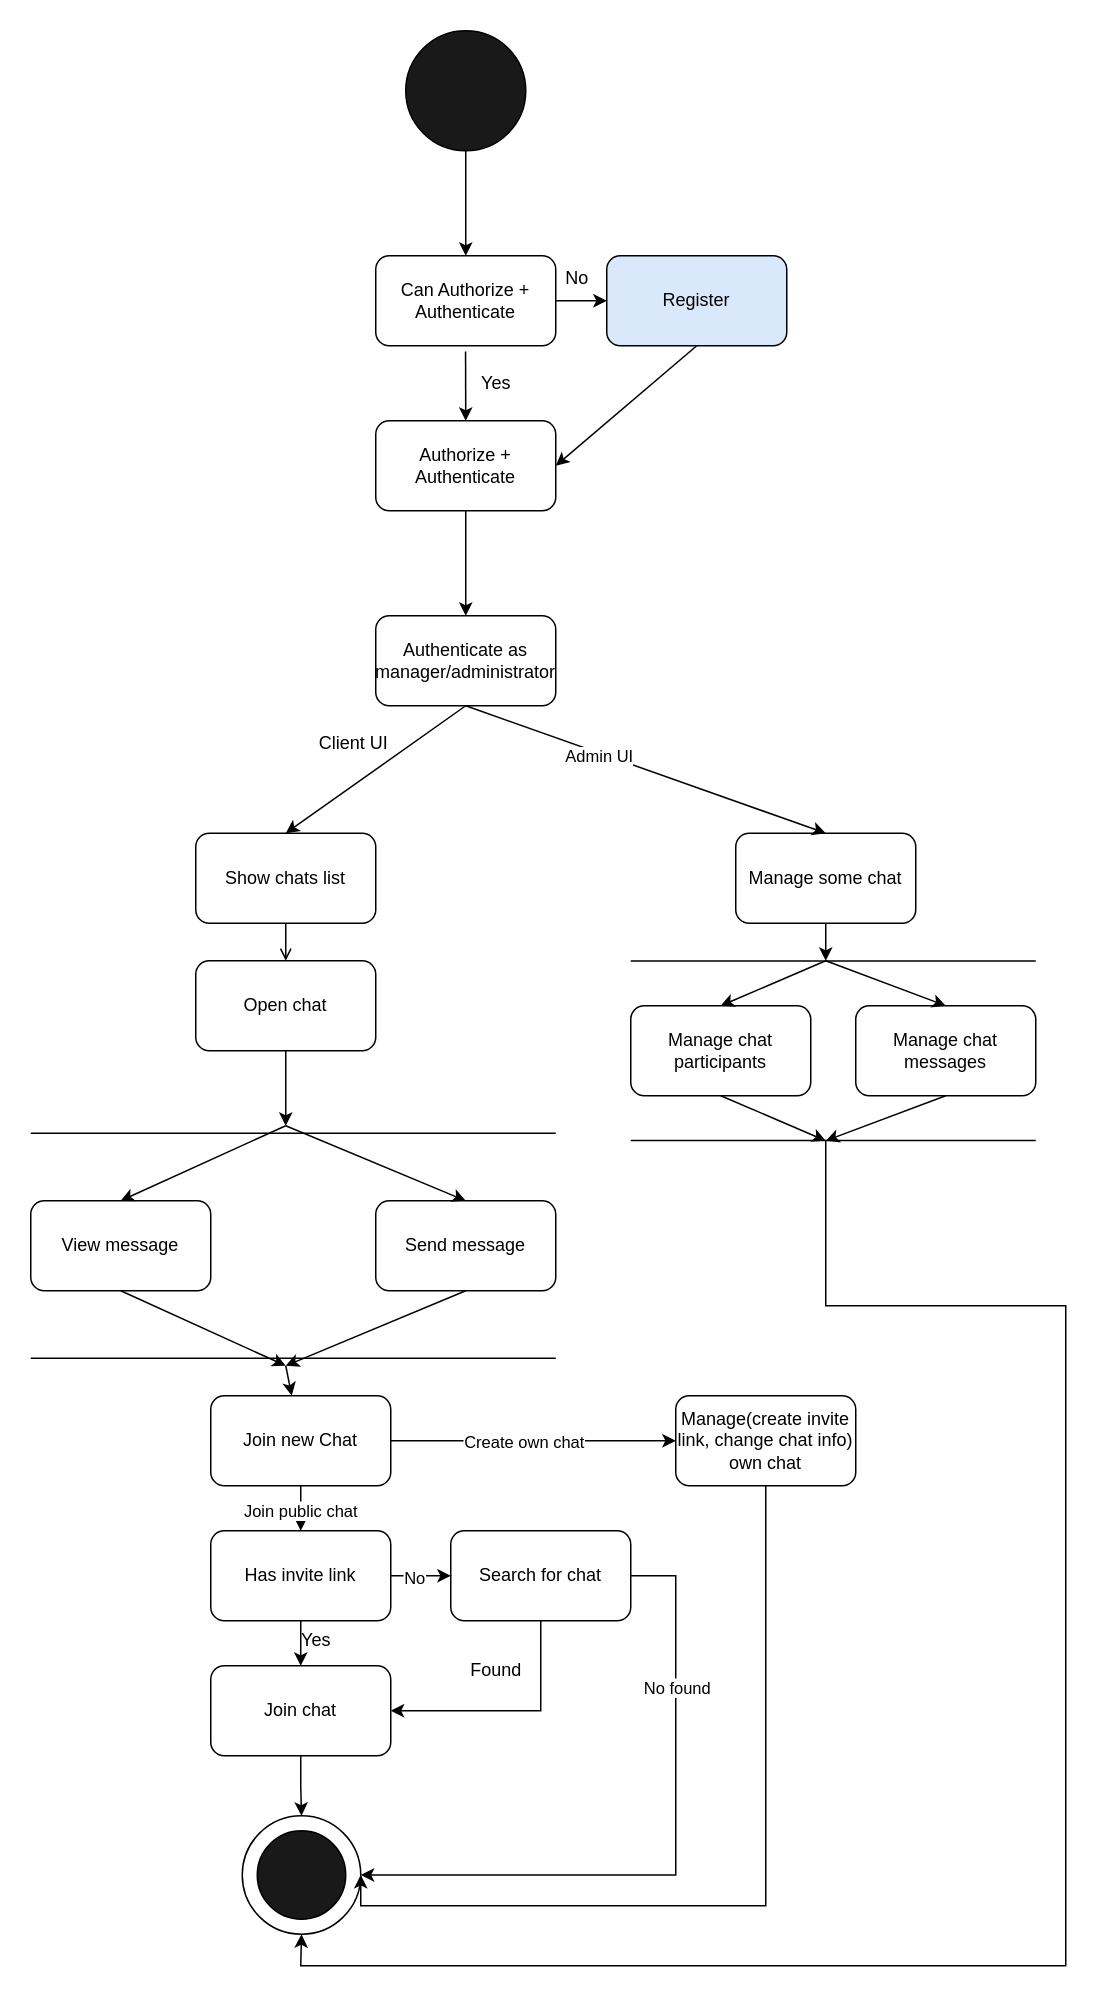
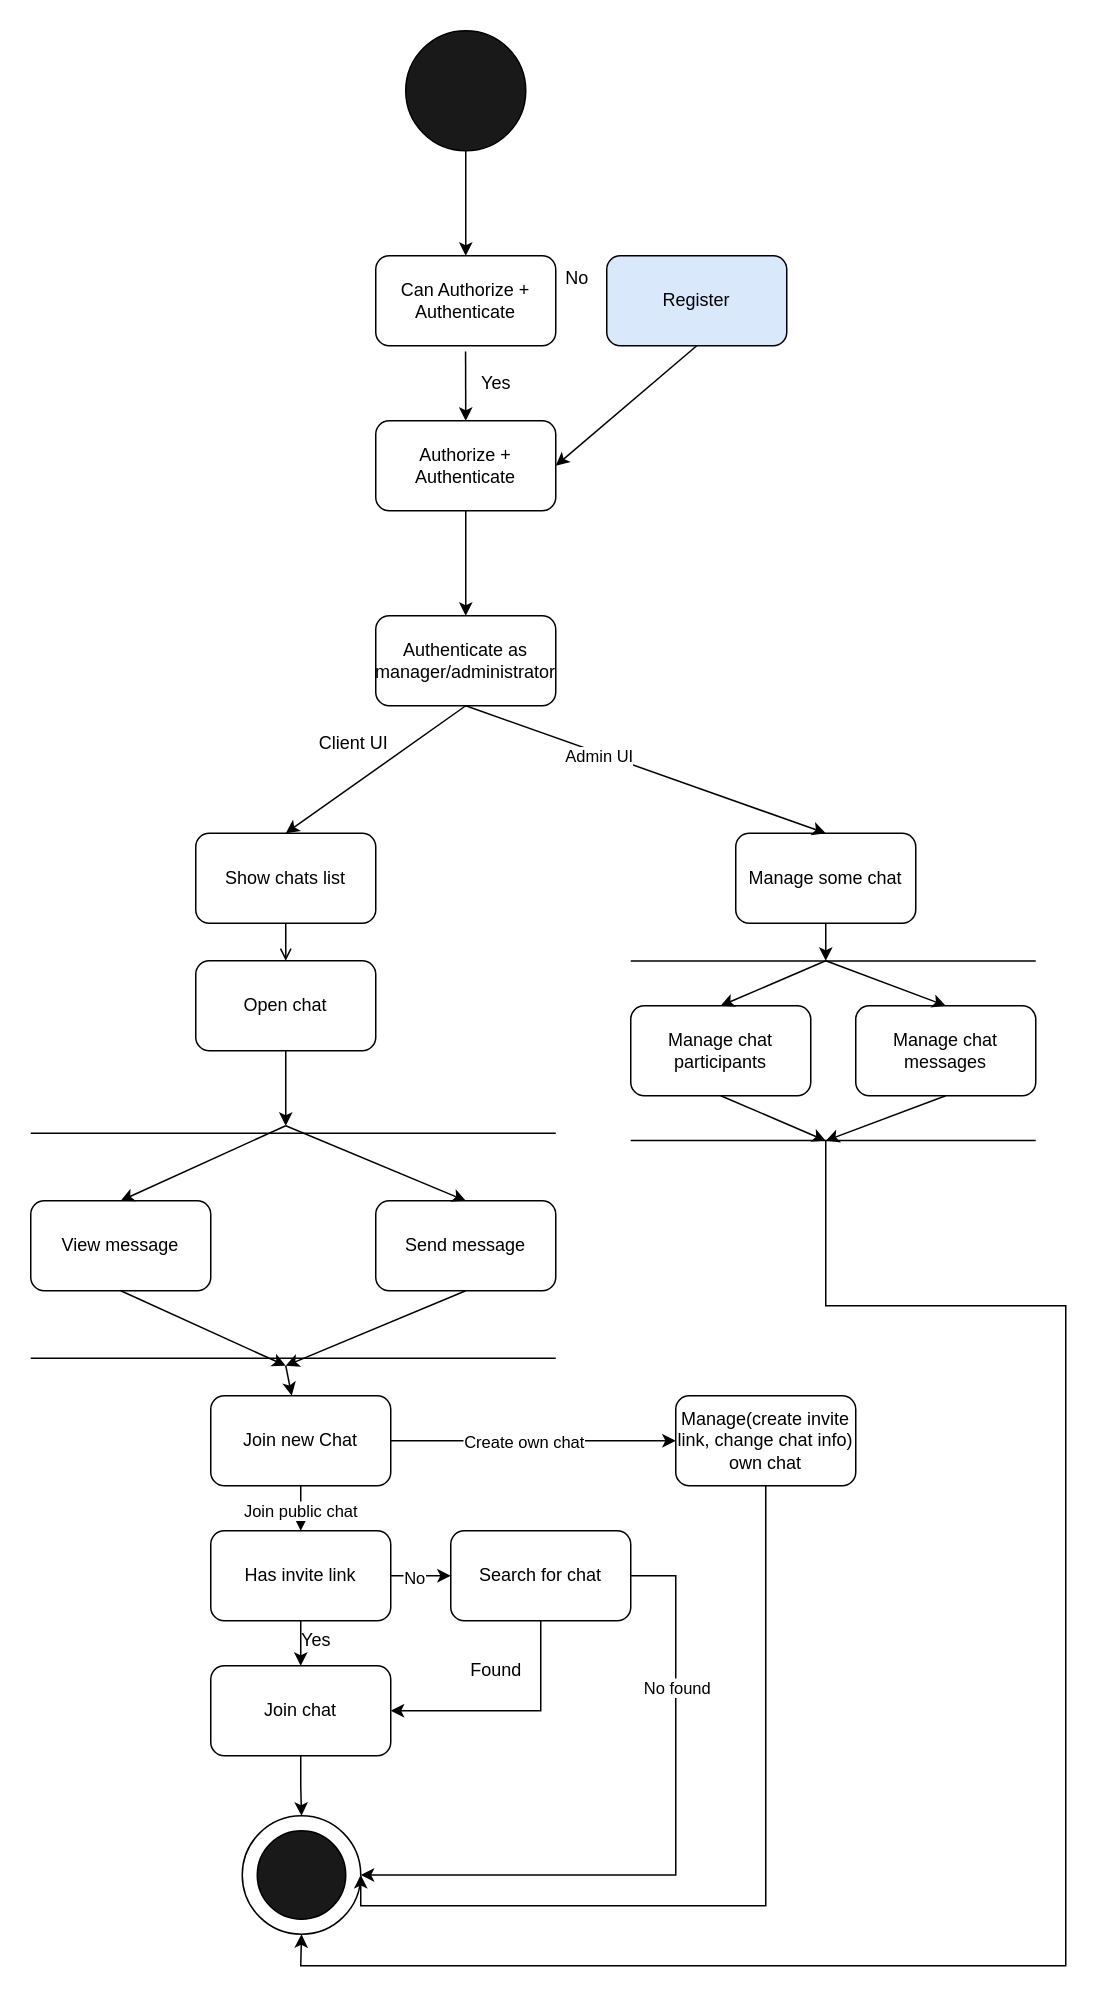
  <mxCell id="0" />
  <mxCell id="1" parent="0" />
  <mxCell id="2" value="" style="ellipse;whiteSpace=wrap;html=1;aspect=fixed;fillColor=#191919;" vertex="1" parent="1"><mxGeometry x="270" y="20" width="80" height="80" as="geometry" /></mxCell>
  <mxCell id="3" value="Authorize + Authenticate" style="rounded=1;whiteSpace=wrap;html=1;" vertex="1" parent="1"><mxGeometry x="250" y="280" width="120" height="60" as="geometry" /></mxCell>
  <mxCell id="4" value="Can Authorize + Authenticate" style="rounded=1;whiteSpace=wrap;html=1;" vertex="1" parent="1"><mxGeometry x="250" y="170" width="120" height="60" as="geometry" /></mxCell>
  <mxCell id="5" value="" style="endArrow=classic;html=1;rounded=0;exitX=0.499;exitY=1.064;exitDx=0;exitDy=0;exitPerimeter=0;entryX=0.5;entryY=0;entryDx=0;entryDy=0;" edge="1" parent="1" source="4" target="3"><mxGeometry width="50" height="50" relative="1" as="geometry"><mxPoint x="250" y="310" as="sourcePoint" /><mxPoint x="300" y="260" as="targetPoint" /></mxGeometry></mxCell>
  <mxCell id="6" value="Yes&lt;br&gt;" style="text;html=1;align=center;verticalAlign=middle;resizable=0;points=[];autosize=1;strokeColor=none;fillColor=none;" vertex="1" parent="1"><mxGeometry x="310" y="240" width="40" height="30" as="geometry" /></mxCell>
  <mxCell id="7" value="Register" style="rounded=1;whiteSpace=wrap;html=1;fillColor=#dae8fc;" vertex="1" parent="1"><mxGeometry x="404" y="170" width="120" height="60" as="geometry" /></mxCell>
  <mxCell id="8" value="" style="endArrow=classic;html=1;rounded=0;exitX=0.5;exitY=1;exitDx=0;exitDy=0;entryX=0.5;entryY=0;entryDx=0;entryDy=0;" edge="1" parent="1" source="2" target="4"><mxGeometry width="50" height="50" relative="1" as="geometry"><mxPoint x="160" y="200" as="sourcePoint" /><mxPoint x="210" y="150" as="targetPoint" /></mxGeometry></mxCell>
- <mxCell id="9" value="" style="endArrow=classic;html=1;rounded=0;exitX=1;exitY=0.5;exitDx=0;exitDy=0;" edge="1" parent="1" source="4" target="7"><mxGeometry width="50" height="50" relative="1" as="geometry"><mxPoint x="420" y="170" as="sourcePoint" /><mxPoint x="470" y="120" as="targetPoint" /></mxGeometry></mxCell>
  <mxCell id="10" value="No" style="text;html=1;align=center;verticalAlign=middle;resizable=0;points=[];autosize=1;strokeColor=none;fillColor=none;" vertex="1" parent="1"><mxGeometry x="364" y="170" width="40" height="30" as="geometry" /></mxCell>
  <mxCell id="11" value="" style="endArrow=classic;html=1;rounded=0;exitX=0.5;exitY=1;exitDx=0;exitDy=0;entryX=1;entryY=0.5;entryDx=0;entryDy=0;" edge="1" parent="1" source="7" target="3"><mxGeometry width="50" height="50" relative="1" as="geometry"><mxPoint x="450" y="244" as="sourcePoint" /><mxPoint x="450" y="360" as="targetPoint" /></mxGeometry></mxCell>
  <mxCell id="12" value="Authenticate as manager/administrator" style="rounded=1;whiteSpace=wrap;html=1;" vertex="1" parent="1"><mxGeometry x="250" y="410" width="120" height="60" as="geometry" /></mxCell>
  <mxCell id="13" value="" style="endArrow=classic;html=1;rounded=0;exitX=0.5;exitY=1;exitDx=0;exitDy=0;entryX=0.5;entryY=0;entryDx=0;entryDy=0;" edge="1" parent="1" source="3" target="12"><mxGeometry width="50" height="50" relative="1" as="geometry"><mxPoint x="220" y="420" as="sourcePoint" /><mxPoint x="270" y="370" as="targetPoint" /></mxGeometry></mxCell>
  <mxCell id="14" value="" style="endArrow=classic;html=1;rounded=0;exitX=0.5;exitY=1;exitDx=0;exitDy=0;entryX=0.5;entryY=0;entryDx=0;entryDy=0;" edge="1" parent="1" source="12" target="16"><mxGeometry width="50" height="50" relative="1" as="geometry"><mxPoint x="170" y="600" as="sourcePoint" /><mxPoint x="190" y="550" as="targetPoint" /></mxGeometry></mxCell>
  <mxCell id="15" value="Client UI" style="text;html=1;align=center;verticalAlign=middle;resizable=0;points=[];autosize=1;strokeColor=none;fillColor=none;" vertex="1" parent="1"><mxGeometry x="200" y="480" width="70" height="30" as="geometry" /></mxCell>
  <mxCell id="16" value="Show chats list" style="rounded=1;whiteSpace=wrap;html=1;" vertex="1" parent="1"><mxGeometry x="130" y="555" width="120" height="60" as="geometry" /></mxCell>
  <mxCell id="17" value="Open chat" style="rounded=1;whiteSpace=wrap;html=1;" vertex="1" parent="1"><mxGeometry x="130" y="640" width="120" height="60" as="geometry" /></mxCell>
  <mxCell id="18" value="View message" style="rounded=1;whiteSpace=wrap;html=1;" vertex="1" parent="1"><mxGeometry x="20" y="800" width="120" height="60" as="geometry" /></mxCell>
  <mxCell id="19" value="Send message" style="rounded=1;whiteSpace=wrap;html=1;" vertex="1" parent="1"><mxGeometry x="250" y="800" width="120" height="60" as="geometry" /></mxCell>
  <mxCell id="20" value="" style="shape=link;html=1;rounded=0;width=150;exitX=0;exitY=0.5;exitDx=0;exitDy=0;entryX=1;entryY=0.5;entryDx=0;entryDy=0;" edge="1" parent="1" source="18" target="19"><mxGeometry width="100" relative="1" as="geometry"><mxPoint x="120" y="789.76" as="sourcePoint" /><mxPoint x="380" y="790" as="targetPoint" /></mxGeometry></mxCell>
  <mxCell id="21" value="" style="endArrow=classic;html=1;rounded=0;exitX=0.5;exitY=1;exitDx=0;exitDy=0;" edge="1" parent="1" source="17"><mxGeometry width="50" height="50" relative="1" as="geometry"><mxPoint x="230" y="700" as="sourcePoint" /><mxPoint x="190" y="750" as="targetPoint" /></mxGeometry></mxCell>
  <mxCell id="22" value="" style="endArrow=open;html=1;rounded=0;exitX=0.5;exitY=1;exitDx=0;exitDy=0;" edge="1" parent="1" source="16" target="17"><mxGeometry width="50" height="50" relative="1" as="geometry"><mxPoint x="280" y="620" as="sourcePoint" /><mxPoint x="330" y="570" as="targetPoint" /></mxGeometry></mxCell>
  <mxCell id="23" value="" style="endArrow=classic;html=1;rounded=0;entryX=0.5;entryY=0;entryDx=0;entryDy=0;" edge="1" parent="1" target="18"><mxGeometry width="50" height="50" relative="1" as="geometry"><mxPoint x="190" y="750" as="sourcePoint" /><mxPoint x="200" y="760" as="targetPoint" /></mxGeometry></mxCell>
  <mxCell id="24" value="" style="endArrow=classic;html=1;rounded=0;entryX=0.5;entryY=0;entryDx=0;entryDy=0;" edge="1" parent="1" target="19"><mxGeometry width="50" height="50" relative="1" as="geometry"><mxPoint x="190" y="750" as="sourcePoint" /><mxPoint x="200" y="760" as="targetPoint" /></mxGeometry></mxCell>
  <mxCell id="25" value="" style="endArrow=classic;html=1;rounded=0;exitX=0.5;exitY=1;exitDx=0;exitDy=0;" edge="1" parent="1" source="18"><mxGeometry width="50" height="50" relative="1" as="geometry"><mxPoint x="250" y="850" as="sourcePoint" /><mxPoint x="190" y="910" as="targetPoint" /></mxGeometry></mxCell>
  <mxCell id="26" value="" style="endArrow=classic;html=1;rounded=0;exitX=0.5;exitY=1;exitDx=0;exitDy=0;" edge="1" parent="1" source="19"><mxGeometry width="50" height="50" relative="1" as="geometry"><mxPoint x="90" y="870" as="sourcePoint" /><mxPoint x="190" y="910" as="targetPoint" /></mxGeometry></mxCell>
  <mxCell id="27" value="Join new Chat" style="rounded=1;whiteSpace=wrap;html=1;" vertex="1" parent="1"><mxGeometry x="140" y="930" width="120" height="60" as="geometry" /></mxCell>
  <mxCell id="28" style="edgeStyle=orthogonalEdgeStyle;rounded=0;orthogonalLoop=1;jettySize=auto;html=1;" edge="1" parent="1" source="31" target="37"><mxGeometry relative="1" as="geometry" /></mxCell>
  <mxCell id="29" style="edgeStyle=orthogonalEdgeStyle;rounded=0;orthogonalLoop=1;jettySize=auto;html=1;" edge="1" parent="1" source="31" target="35"><mxGeometry relative="1" as="geometry" /></mxCell>
  <mxCell id="30" value="No" style="edgeLabel;html=1;align=center;verticalAlign=middle;resizable=0;points=[];" vertex="1" connectable="0" parent="29"><mxGeometry x="-0.264" y="-1" relative="1" as="geometry"><mxPoint as="offset" /></mxGeometry></mxCell>
  <mxCell id="31" value="Has invite link" style="rounded=1;whiteSpace=wrap;html=1;" vertex="1" parent="1"><mxGeometry x="140" y="1020" width="120" height="60" as="geometry" /></mxCell>
  <mxCell id="32" style="edgeStyle=orthogonalEdgeStyle;rounded=0;orthogonalLoop=1;jettySize=auto;html=1;entryX=1;entryY=0.5;entryDx=0;entryDy=0;" edge="1" parent="1" source="35" target="37"><mxGeometry relative="1" as="geometry"><Array as="points"><mxPoint x="360" y="1140" /></Array></mxGeometry></mxCell>
  <mxCell id="33" style="edgeStyle=orthogonalEdgeStyle;rounded=0;orthogonalLoop=1;jettySize=auto;html=1;entryX=1;entryY=0.5;entryDx=0;entryDy=0;" edge="1" parent="1" source="35" target="38"><mxGeometry relative="1" as="geometry"><Array as="points"><mxPoint x="450" y="1050" /><mxPoint x="450" y="1250" /><mxPoint x="240" y="1250" /></Array></mxGeometry></mxCell>
  <mxCell id="34" value="No found" style="edgeLabel;html=1;align=center;verticalAlign=middle;resizable=0;points=[];" vertex="1" connectable="0" parent="33"><mxGeometry x="-0.525" relative="1" as="geometry"><mxPoint as="offset" /></mxGeometry></mxCell>
  <mxCell id="35" value="Search for chat" style="rounded=1;whiteSpace=wrap;html=1;" vertex="1" parent="1"><mxGeometry x="300" y="1020" width="120" height="60" as="geometry" /></mxCell>
  <mxCell id="36" style="edgeStyle=orthogonalEdgeStyle;rounded=0;orthogonalLoop=1;jettySize=auto;html=1;entryX=0.5;entryY=0;entryDx=0;entryDy=0;" edge="1" parent="1" source="37" target="38"><mxGeometry relative="1" as="geometry" /></mxCell>
  <mxCell id="37" value="Join chat" style="rounded=1;whiteSpace=wrap;html=1;" vertex="1" parent="1"><mxGeometry x="140" y="1110" width="120" height="60" as="geometry" /></mxCell>
  <mxCell id="38" value="" style="ellipse;whiteSpace=wrap;html=1;aspect=fixed;" vertex="1" parent="1"><mxGeometry x="161" y="1210" width="79" height="79" as="geometry" /></mxCell>
  <mxCell id="39" value="" style="ellipse;whiteSpace=wrap;html=1;aspect=fixed;fillColor=#191919;" vertex="1" parent="1"><mxGeometry x="171" y="1220" width="59" height="59" as="geometry" /></mxCell>
  <mxCell id="40" value="Yes" style="text;html=1;align=center;verticalAlign=middle;resizable=0;points=[];autosize=1;strokeColor=none;fillColor=none;" vertex="1" parent="1"><mxGeometry x="190" y="1078" width="40" height="30" as="geometry" /></mxCell>
  <mxCell id="41" value="Found" style="text;html=1;align=center;verticalAlign=middle;resizable=0;points=[];autosize=1;strokeColor=none;fillColor=none;" vertex="1" parent="1"><mxGeometry x="300" y="1098" width="60" height="30" as="geometry" /></mxCell>
  <mxCell id="42" value="Manage some chat" style="rounded=1;whiteSpace=wrap;html=1;" vertex="1" parent="1"><mxGeometry x="490" y="555" width="120" height="60" as="geometry" /></mxCell>
  <mxCell id="43" value="" style="endArrow=classic;html=1;rounded=0;exitX=0.5;exitY=1;exitDx=0;exitDy=0;" edge="1" parent="1" source="27" target="31"><mxGeometry width="50" height="50" relative="1" as="geometry"><mxPoint x="270" y="940" as="sourcePoint" /><mxPoint x="320" y="890" as="targetPoint" /></mxGeometry></mxCell>
  <mxCell id="44" value="Join public chat" style="edgeLabel;html=1;align=center;verticalAlign=middle;resizable=0;points=[];" vertex="1" connectable="0" parent="43"><mxGeometry x="0.093" y="-1" relative="1" as="geometry"><mxPoint as="offset" /></mxGeometry></mxCell>
  <mxCell id="45" value="" style="endArrow=classic;html=1;rounded=0;" edge="1" parent="1" target="27"><mxGeometry width="50" height="50" relative="1" as="geometry"><mxPoint x="190" y="910" as="sourcePoint" /><mxPoint x="320" y="890" as="targetPoint" /></mxGeometry></mxCell>
  <mxCell id="46" value="" style="endArrow=classic;html=1;rounded=0;exitX=0.5;exitY=1;exitDx=0;exitDy=0;entryX=0.5;entryY=0;entryDx=0;entryDy=0;" edge="1" parent="1" source="12" target="42"><mxGeometry width="50" height="50" relative="1" as="geometry"><mxPoint x="460" y="570" as="sourcePoint" /><mxPoint x="510" y="520" as="targetPoint" /></mxGeometry></mxCell>
  <mxCell id="47" value="Admin UI" style="edgeLabel;html=1;align=center;verticalAlign=middle;resizable=0;points=[];" vertex="1" connectable="0" parent="46"><mxGeometry x="-0.257" y="-2" relative="1" as="geometry"><mxPoint as="offset" /></mxGeometry></mxCell>
  <mxCell id="48" value="" style="endArrow=classic;html=1;rounded=0;exitX=1;exitY=0.5;exitDx=0;exitDy=0;" edge="1" parent="1" source="27"><mxGeometry width="50" height="50" relative="1" as="geometry"><mxPoint x="310" y="1000" as="sourcePoint" /><mxPoint x="450" y="960" as="targetPoint" /></mxGeometry></mxCell>
  <mxCell id="49" value="Create own chat" style="edgeLabel;html=1;align=center;verticalAlign=middle;resizable=0;points=[];" vertex="1" connectable="0" parent="48"><mxGeometry x="0.276" y="-1" relative="1" as="geometry"><mxPoint x="-33" y="-1" as="offset" /></mxGeometry></mxCell>
  <mxCell id="50" style="edgeStyle=orthogonalEdgeStyle;rounded=0;orthogonalLoop=1;jettySize=auto;html=1;entryX=1;entryY=0.5;entryDx=0;entryDy=0;" edge="1" parent="1" source="51" target="38"><mxGeometry relative="1" as="geometry"><Array as="points"><mxPoint x="510" y="1270" /><mxPoint x="240" y="1270" /></Array></mxGeometry></mxCell>
  <mxCell id="51" value="Manage(create invite link, change chat info) own chat" style="rounded=1;whiteSpace=wrap;html=1;" vertex="1" parent="1"><mxGeometry x="450" y="930" width="120" height="60" as="geometry" /></mxCell>
  <mxCell id="52" value="Manage chat participants" style="rounded=1;whiteSpace=wrap;html=1;" vertex="1" parent="1"><mxGeometry x="420" y="670" width="120" height="60" as="geometry" /></mxCell>
  <mxCell id="53" value="Manage chat messages" style="rounded=1;whiteSpace=wrap;html=1;" vertex="1" parent="1"><mxGeometry x="570" y="670" width="120" height="60" as="geometry" /></mxCell>
  <mxCell id="54" value="" style="endArrow=classic;html=1;rounded=0;exitX=0.5;exitY=1;exitDx=0;exitDy=0;" edge="1" parent="1" source="42"><mxGeometry width="50" height="50" relative="1" as="geometry"><mxPoint x="410" y="650" as="sourcePoint" /><mxPoint x="550" y="640" as="targetPoint" /></mxGeometry></mxCell>
  <mxCell id="55" value="" style="shape=link;html=1;rounded=0;width=119.714;exitX=0;exitY=0.5;exitDx=0;exitDy=0;entryX=1;entryY=0.5;entryDx=0;entryDy=0;" edge="1" parent="1" source="52" target="53"><mxGeometry width="100" relative="1" as="geometry"><mxPoint x="380" y="730" as="sourcePoint" /><mxPoint x="730" y="730" as="targetPoint" /></mxGeometry></mxCell>
  <mxCell id="56" value="" style="endArrow=classic;html=1;rounded=0;entryX=0.5;entryY=0;entryDx=0;entryDy=0;" edge="1" parent="1" target="52"><mxGeometry width="50" height="50" relative="1" as="geometry"><mxPoint x="550" y="640" as="sourcePoint" /><mxPoint x="430" y="640" as="targetPoint" /></mxGeometry></mxCell>
  <mxCell id="57" value="" style="endArrow=classic;html=1;rounded=0;entryX=0.5;entryY=0;entryDx=0;entryDy=0;" edge="1" parent="1" target="53"><mxGeometry width="50" height="50" relative="1" as="geometry"><mxPoint x="550" y="640" as="sourcePoint" /><mxPoint x="490" y="680" as="targetPoint" /></mxGeometry></mxCell>
  <mxCell id="58" value="" style="endArrow=classic;html=1;rounded=0;exitX=0.5;exitY=1;exitDx=0;exitDy=0;" edge="1" parent="1" source="52"><mxGeometry width="50" height="50" relative="1" as="geometry"><mxPoint x="510" y="840" as="sourcePoint" /><mxPoint x="550" y="760" as="targetPoint" /></mxGeometry></mxCell>
  <mxCell id="59" value="" style="endArrow=classic;html=1;rounded=0;exitX=0.5;exitY=1;exitDx=0;exitDy=0;" edge="1" parent="1" source="53"><mxGeometry width="50" height="50" relative="1" as="geometry"><mxPoint x="420" y="780" as="sourcePoint" /><mxPoint x="550" y="760" as="targetPoint" /></mxGeometry></mxCell>
  <mxCell id="60" value="" style="endArrow=classic;html=1;rounded=0;entryX=0.5;entryY=1;entryDx=0;entryDy=0;" edge="1" parent="1" target="38"><mxGeometry width="50" height="50" relative="1" as="geometry"><mxPoint x="550" y="760" as="sourcePoint" /><mxPoint x="630" y="810" as="targetPoint" /><Array as="points"><mxPoint x="550" y="870" /><mxPoint x="710" y="870" /><mxPoint x="710" y="1310" /><mxPoint x="200" y="1310" /></Array></mxGeometry></mxCell>
